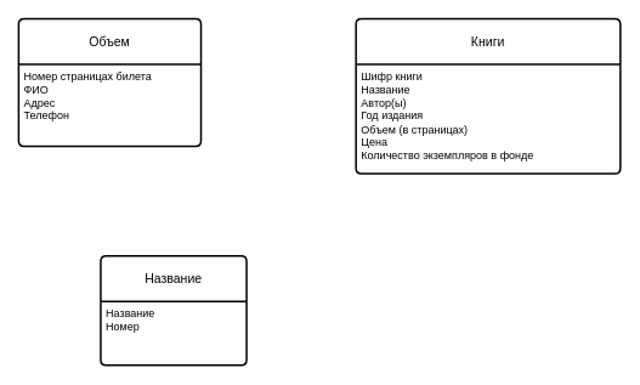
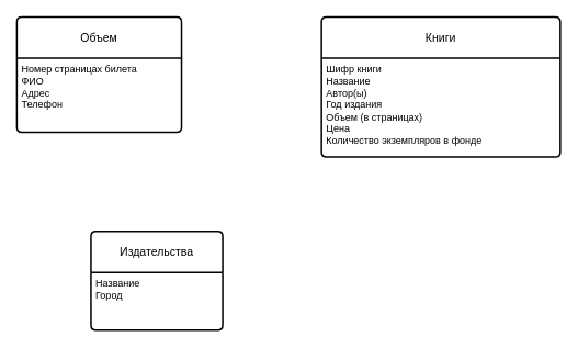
  <mxCell id="0" />
  <mxCell id="1" parent="0" />
  <mxCell id="2" value="" style="shape=tableRow;horizontal=0;startSize=0;swimlaneHead=0;swimlaneBody=0;fillColor=none;collapsible=0;dropTarget=0;points=[[0,0.5],[1,0.5]];portConstraint=eastwest;top=0;left=0;right=0;bottom=0;" vertex="1" parent="1"><mxGeometry x="30" y="120" width="180" height="30" as="geometry" /></mxCell>
  <mxCell id="3" value="" style="shape=partialRectangle;connectable=0;fillColor=none;top=0;left=0;bottom=0;right=0;editable=1;overflow=hidden;whiteSpace=wrap;html=1;" vertex="1" parent="2"><mxGeometry width="30" height="30" as="geometry"><mxRectangle width="30" height="30" as="alternateBounds" /></mxGeometry></mxCell>
  <mxCell id="4" value="Книги" style="swimlane;childLayout=stackLayout;horizontal=1;startSize=50;horizontalStack=0;rounded=1;fontSize=14;fontStyle=0;strokeWidth=2;resizeParent=0;resizeLast=1;shadow=0;dashed=0;align=center;arcSize=4;whiteSpace=wrap;html=1;" vertex="1" parent="1"><mxGeometry x="390" y="20" width="290" height="170" as="geometry" /></mxCell>
  <mxCell id="5" value="Шифр книги&lt;br&gt;Название&lt;br&gt;Автор(ы)&lt;br&gt;Год издания&lt;br&gt;Объем (в страницах)&lt;br&gt;Цена&lt;br&gt;Количество экземпляров в фонде" style="align=left;strokeColor=none;fillColor=none;spacingLeft=4;fontSize=12;verticalAlign=top;resizable=0;rotatable=0;part=1;html=1;" vertex="1" parent="4"><mxGeometry y="50" width="290" height="120" as="geometry" /></mxCell>
  <mxCell id="6" value="Объем" style="swimlane;childLayout=stackLayout;horizontal=1;startSize=50;horizontalStack=0;rounded=1;fontSize=14;fontStyle=0;strokeWidth=2;resizeParent=0;resizeLast=1;shadow=0;dashed=0;align=center;arcSize=4;whiteSpace=wrap;html=1;" vertex="1" parent="1"><mxGeometry x="20" y="20" width="200" height="140" as="geometry" /></mxCell>
  <mxCell id="7" value="Номер страницах билета&lt;br&gt;ФИО&lt;br&gt;Адрес&lt;br&gt;Телефон" style="align=left;strokeColor=none;fillColor=none;spacingLeft=4;fontSize=12;verticalAlign=top;resizable=0;rotatable=0;part=1;html=1;" vertex="1" parent="6"><mxGeometry y="50" width="200" height="90" as="geometry" /></mxCell>
- <mxCell id="8" value="Название" style="swimlane;childLayout=stackLayout;horizontal=1;startSize=50;horizontalStack=0;rounded=1;fontSize=14;fontStyle=0;strokeWidth=2;resizeParent=0;resizeLast=1;shadow=0;dashed=0;align=center;arcSize=4;whiteSpace=wrap;html=1;" vertex="1" parent="1"><mxGeometry x="110" y="280" width="160" height="120" as="geometry" /></mxCell>
- <mxCell id="9" value="Название&lt;br&gt;Номер" style="align=left;strokeColor=none;fillColor=none;spacingLeft=4;fontSize=12;verticalAlign=top;resizable=0;rotatable=0;part=1;html=1;" vertex="1" parent="8"><mxGeometry y="50" width="160" height="70" as="geometry" /></mxCell>
+ <mxCell id="8" value="Издательства" style="swimlane;childLayout=stackLayout;horizontal=1;startSize=50;horizontalStack=0;rounded=1;fontSize=14;fontStyle=0;strokeWidth=2;resizeParent=0;resizeLast=1;shadow=0;dashed=0;align=center;arcSize=4;whiteSpace=wrap;html=1;" vertex="1" parent="1"><mxGeometry x="110" y="280" width="160" height="120" as="geometry" /></mxCell>
+ <mxCell id="9" value="Название&lt;br&gt;Город" style="align=left;strokeColor=none;fillColor=none;spacingLeft=4;fontSize=12;verticalAlign=top;resizable=0;rotatable=0;part=1;html=1;" vertex="1" parent="8"><mxGeometry y="50" width="160" height="70" as="geometry" /></mxCell>
